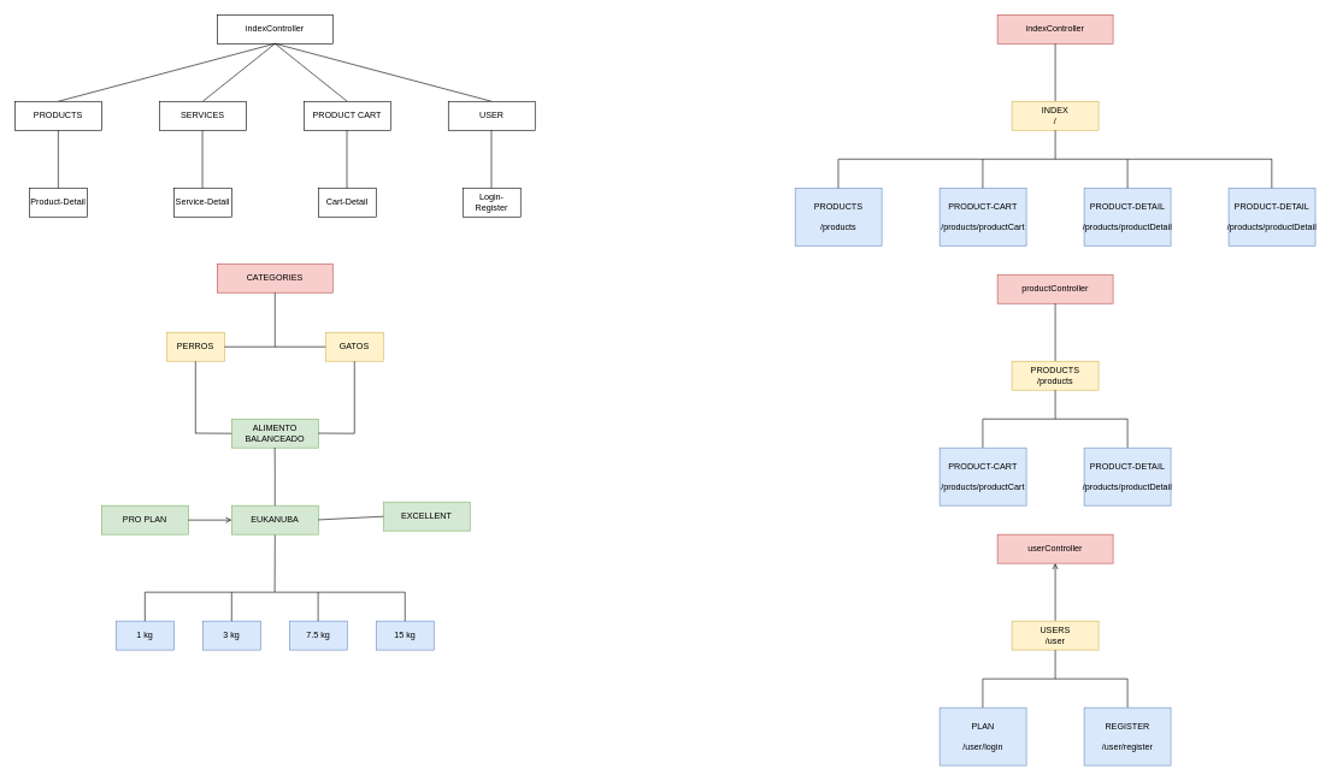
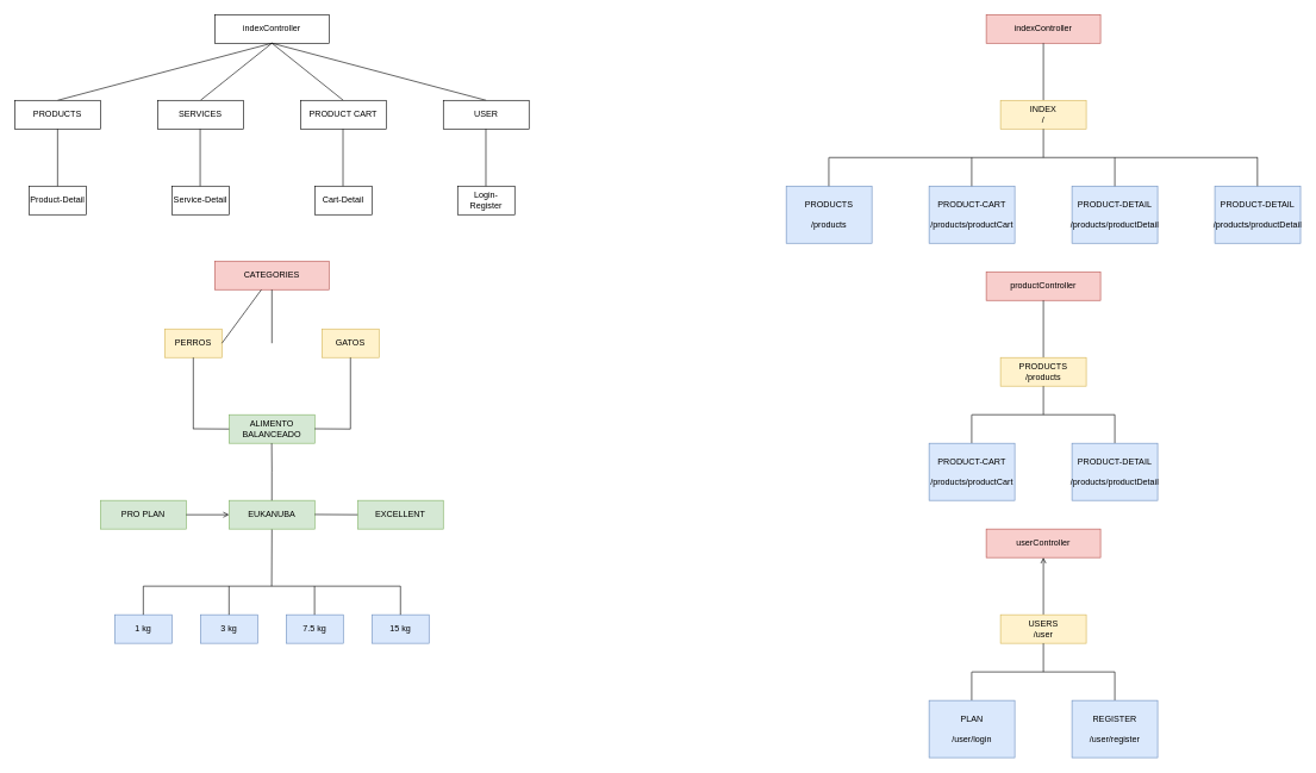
  <mxCell id="0" />
  <mxCell id="1" parent="0" />
  <mxCell id="2" value="indexController" style="rounded=0;whiteSpace=wrap;html=1;" parent="1" vertex="1"><mxGeometry x="300" y="20" width="160" height="40" as="geometry" /></mxCell>
  <mxCell id="3" value="" style="endArrow=none;html=1;rounded=0;exitX=0.5;exitY=0;exitDx=0;exitDy=0;entryX=0.5;entryY=1;entryDx=0;entryDy=0;" parent="1" source="10" target="2" edge="1"><mxGeometry width="50" height="50" relative="1" as="geometry"><mxPoint x="140" y="140" as="sourcePoint" /><mxPoint x="300" y="60" as="targetPoint" /></mxGeometry></mxCell>
  <mxCell id="4" value="" style="endArrow=none;html=1;rounded=0;exitX=0.5;exitY=0;exitDx=0;exitDy=0;entryX=0.5;entryY=1;entryDx=0;entryDy=0;" parent="1" source="7" target="2" edge="1"><mxGeometry width="50" height="50" relative="1" as="geometry"><mxPoint x="300" y="140" as="sourcePoint" /><mxPoint x="310" y="50" as="targetPoint" /></mxGeometry></mxCell>
  <mxCell id="5" value="" style="endArrow=none;html=1;rounded=0;entryX=0.5;entryY=0;entryDx=0;entryDy=0;exitX=0.5;exitY=1;exitDx=0;exitDy=0;" parent="1" source="2" target="9" edge="1"><mxGeometry width="50" height="50" relative="1" as="geometry"><mxPoint x="406" y="90" as="sourcePoint" /><mxPoint x="620" y="140" as="targetPoint" /></mxGeometry></mxCell>
  <mxCell id="6" value="" style="endArrow=none;html=1;rounded=0;entryX=0.5;entryY=0;entryDx=0;entryDy=0;exitX=0.5;exitY=1;exitDx=0;exitDy=0;" parent="1" source="2" target="8" edge="1"><mxGeometry width="50" height="50" relative="1" as="geometry"><mxPoint x="390" y="70" as="sourcePoint" /><mxPoint x="466" y="140" as="targetPoint" /></mxGeometry></mxCell>
  <mxCell id="7" value="SERVICES" style="rounded=0;whiteSpace=wrap;html=1;" parent="1" vertex="1"><mxGeometry x="220" y="140" width="120" height="40" as="geometry" /></mxCell>
  <mxCell id="8" value="PRODUCT CART" style="rounded=0;whiteSpace=wrap;html=1;" parent="1" vertex="1"><mxGeometry x="420" y="140" width="120" height="40" as="geometry" /></mxCell>
  <mxCell id="9" value="USER" style="rounded=0;whiteSpace=wrap;html=1;" parent="1" vertex="1"><mxGeometry x="620" y="140" width="120" height="40" as="geometry" /></mxCell>
  <mxCell id="10" value="PRODUCTS" style="rounded=0;whiteSpace=wrap;html=1;" parent="1" vertex="1"><mxGeometry x="20" y="140" width="120" height="40" as="geometry" /></mxCell>
  <mxCell id="11" value="Service-Detail" style="rounded=0;whiteSpace=wrap;html=1;" parent="1" vertex="1"><mxGeometry x="240" y="260" width="80" height="40" as="geometry" /></mxCell>
  <mxCell id="12" value="Product-Detail" style="rounded=0;whiteSpace=wrap;html=1;" parent="1" vertex="1"><mxGeometry x="40" y="260" width="80" height="40" as="geometry" /></mxCell>
  <mxCell id="13" value="Cart-Detail" style="rounded=0;whiteSpace=wrap;html=1;" parent="1" vertex="1"><mxGeometry x="440" y="260" width="80" height="40" as="geometry" /></mxCell>
  <mxCell id="14" value="Login-Register" style="rounded=0;whiteSpace=wrap;html=1;" parent="1" vertex="1"><mxGeometry x="640" y="260" width="80" height="40" as="geometry" /></mxCell>
  <mxCell id="15" value="" style="endArrow=none;html=1;rounded=0;exitX=0.5;exitY=0;exitDx=0;exitDy=0;entryX=0.5;entryY=1;entryDx=0;entryDy=0;" parent="1" source="12" target="10" edge="1"><mxGeometry width="50" height="50" relative="1" as="geometry"><mxPoint x="30" y="230" as="sourcePoint" /><mxPoint x="80" y="180" as="targetPoint" /></mxGeometry></mxCell>
  <mxCell id="16" value="" style="endArrow=none;html=1;rounded=0;exitX=0.5;exitY=0;exitDx=0;exitDy=0;entryX=0.5;entryY=1;entryDx=0;entryDy=0;" parent="1" edge="1"><mxGeometry width="50" height="50" relative="1" as="geometry"><mxPoint x="279.58" y="260" as="sourcePoint" /><mxPoint x="279.58" y="180" as="targetPoint" /></mxGeometry></mxCell>
  <mxCell id="17" value="" style="endArrow=none;html=1;rounded=0;exitX=0.5;exitY=0;exitDx=0;exitDy=0;entryX=0.5;entryY=1;entryDx=0;entryDy=0;" parent="1" edge="1"><mxGeometry width="50" height="50" relative="1" as="geometry"><mxPoint x="479.58" y="260" as="sourcePoint" /><mxPoint x="479.58" y="180" as="targetPoint" /></mxGeometry></mxCell>
  <mxCell id="18" value="" style="endArrow=none;html=1;rounded=0;exitX=0.5;exitY=0;exitDx=0;exitDy=0;entryX=0.5;entryY=1;entryDx=0;entryDy=0;" parent="1" edge="1"><mxGeometry width="50" height="50" relative="1" as="geometry"><mxPoint x="679.58" y="260" as="sourcePoint" /><mxPoint x="679.58" y="180" as="targetPoint" /></mxGeometry></mxCell>
  <mxCell id="19" value="CATEGORIES" style="rounded=0;whiteSpace=wrap;html=1;fillColor=#f8cecc;strokeColor=#b85450;" parent="1" vertex="1"><mxGeometry x="300" y="365" width="160" height="40" as="geometry" /></mxCell>
  <mxCell id="20" value="" style="endArrow=none;html=1;rounded=0;exitX=0.5;exitY=1;exitDx=0;exitDy=0;" parent="1" source="19" edge="1"><mxGeometry width="50" height="50" relative="1" as="geometry"><mxPoint x="390" y="430" as="sourcePoint" /><mxPoint x="380" y="480" as="targetPoint" /></mxGeometry></mxCell>
  <mxCell id="21" value="PERROS" style="rounded=0;whiteSpace=wrap;html=1;fillColor=#fff2cc;strokeColor=#d6b656;" parent="1" vertex="1"><mxGeometry x="230" y="460" width="80" height="40" as="geometry" /></mxCell>
  <mxCell id="22" value="GATOS" style="rounded=0;whiteSpace=wrap;html=1;fillColor=#fff2cc;strokeColor=#d6b656;" parent="1" vertex="1"><mxGeometry x="450" y="460" width="80" height="40" as="geometry" /></mxCell>
  <mxCell id="23" value="ALIMENTO BALANCEADO" style="rounded=0;whiteSpace=wrap;html=1;fillColor=#d5e8d4;strokeColor=#82b366;" parent="1" vertex="1"><mxGeometry x="320" y="580" width="120" height="40" as="geometry" /></mxCell>
- <mxCell id="24" value="" style="endArrow=none;html=1;rounded=0;exitX=1;exitY=0.5;exitDx=0;exitDy=0;entryX=0;entryY=0.5;entryDx=0;entryDy=0;" parent="1" source="21" target="22" edge="1"><mxGeometry width="50" height="50" relative="1" as="geometry"><mxPoint x="360" y="460" as="sourcePoint" /><mxPoint x="360" y="500" as="targetPoint" /></mxGeometry></mxCell>
+ <mxCell id="24" value="" style="endArrow=none;html=1;rounded=0;exitX=1;exitY=0.5;exitDx=0;exitDy=0;" parent="1" source="21" target="19" edge="1"><mxGeometry width="50" height="50" relative="1" as="geometry"><mxPoint x="360" y="460" as="sourcePoint" /><mxPoint x="360" y="500" as="targetPoint" /></mxGeometry></mxCell>
  <mxCell id="25" value="" style="endArrow=none;html=1;rounded=0;exitX=0.5;exitY=1;exitDx=0;exitDy=0;" parent="1" source="21" edge="1"><mxGeometry width="50" height="50" relative="1" as="geometry"><mxPoint x="260" y="510" as="sourcePoint" /><mxPoint x="270" y="600" as="targetPoint" /></mxGeometry></mxCell>
  <mxCell id="26" value="" style="endArrow=none;html=1;rounded=0;entryX=0.5;entryY=1;entryDx=0;entryDy=0;" parent="1" target="22" edge="1"><mxGeometry width="50" height="50" relative="1" as="geometry"><mxPoint x="490" y="600" as="sourcePoint" /><mxPoint x="390" y="550" as="targetPoint" /></mxGeometry></mxCell>
  <mxCell id="27" value="" style="endArrow=none;html=1;rounded=0;" parent="1" edge="1"><mxGeometry width="50" height="50" relative="1" as="geometry"><mxPoint x="440" y="599.71" as="sourcePoint" /><mxPoint x="490" y="600" as="targetPoint" /></mxGeometry></mxCell>
  <mxCell id="28" value="" style="endArrow=none;html=1;rounded=0;entryX=0;entryY=0.5;entryDx=0;entryDy=0;" parent="1" target="23" edge="1"><mxGeometry width="50" height="50" relative="1" as="geometry"><mxPoint x="270" y="599.71" as="sourcePoint" /><mxPoint x="490" y="599.71" as="targetPoint" /></mxGeometry></mxCell>
  <mxCell id="29" value="" style="endArrow=none;html=1;rounded=0;exitX=0.5;exitY=1;exitDx=0;exitDy=0;" parent="1" edge="1"><mxGeometry width="50" height="50" relative="1" as="geometry"><mxPoint x="379.71" y="620" as="sourcePoint" /><mxPoint x="380" y="660" as="targetPoint" /></mxGeometry></mxCell>
  <mxCell id="30" value="7.5 kg" style="rounded=0;whiteSpace=wrap;html=1;fillColor=#dae8fc;strokeColor=#6c8ebf;" parent="1" vertex="1"><mxGeometry x="400" y="860" width="80" height="40" as="geometry" /></mxCell>
  <mxCell id="31" value="3 kg" style="rounded=0;whiteSpace=wrap;html=1;fillColor=#dae8fc;strokeColor=#6c8ebf;" parent="1" vertex="1"><mxGeometry x="280" y="860" width="80" height="40" as="geometry" /></mxCell>
  <mxCell id="32" value="15 kg" style="rounded=0;whiteSpace=wrap;html=1;fillColor=#dae8fc;strokeColor=#6c8ebf;" parent="1" vertex="1"><mxGeometry x="520" y="860" width="80" height="40" as="geometry" /></mxCell>
  <mxCell id="33" value="" style="endArrow=none;html=1;rounded=0;" parent="1" edge="1"><mxGeometry width="50" height="50" relative="1" as="geometry"><mxPoint x="560" y="860" as="sourcePoint" /><mxPoint x="560" y="820" as="targetPoint" /></mxGeometry></mxCell>
  <mxCell id="34" value="" style="endArrow=none;html=1;rounded=0;entryX=0.5;entryY=1;entryDx=0;entryDy=0;" parent="1" edge="1" target="67"><mxGeometry width="50" height="50" relative="1" as="geometry"><mxPoint x="379.66" y="820" as="sourcePoint" /><mxPoint x="379.66" y="780" as="targetPoint" /></mxGeometry></mxCell>
  <mxCell id="35" value="productController" style="rounded=0;whiteSpace=wrap;html=1;fillColor=#f8cecc;strokeColor=#b85450;" parent="1" vertex="1"><mxGeometry x="1380" y="380" width="160" height="40" as="geometry" /></mxCell>
  <mxCell id="36" value="" style="endArrow=none;html=1;rounded=0;exitX=0.5;exitY=0;exitDx=0;exitDy=0;entryX=0.5;entryY=1;entryDx=0;entryDy=0;" parent="1" source="37" target="35" edge="1"><mxGeometry width="50" height="50" relative="1" as="geometry"><mxPoint x="1220" y="500" as="sourcePoint" /><mxPoint x="1380" y="420" as="targetPoint" /></mxGeometry></mxCell>
  <mxCell id="37" value="PRODUCTS&lt;br&gt;/products" style="rounded=0;whiteSpace=wrap;html=1;fillColor=#fff2cc;strokeColor=#d6b656;" parent="1" vertex="1"><mxGeometry x="1400" y="500" width="120" height="40" as="geometry" /></mxCell>
  <mxCell id="38" value="" style="endArrow=none;html=1;rounded=0;entryX=0.5;entryY=1;entryDx=0;entryDy=0;" parent="1" target="37" edge="1"><mxGeometry width="50" height="50" relative="1" as="geometry"><mxPoint x="1460" y="580" as="sourcePoint" /><mxPoint x="1290" y="550" as="targetPoint" /></mxGeometry></mxCell>
  <mxCell id="39" value="" style="endArrow=none;html=1;rounded=0;exitX=0.5;exitY=0;exitDx=0;exitDy=0;" parent="1" edge="1"><mxGeometry width="50" height="50" relative="1" as="geometry"><mxPoint x="1560" y="620" as="sourcePoint" /><mxPoint x="1560" y="580" as="targetPoint" /></mxGeometry></mxCell>
  <mxCell id="40" value="" style="endArrow=none;html=1;rounded=0;entryX=0.5;entryY=1;entryDx=0;entryDy=0;" parent="1" edge="1"><mxGeometry width="50" height="50" relative="1" as="geometry"><mxPoint x="1359.66" y="620" as="sourcePoint" /><mxPoint x="1359.66" y="580" as="targetPoint" /></mxGeometry></mxCell>
  <mxCell id="41" value="" style="endArrow=none;html=1;rounded=0;" parent="1" edge="1"><mxGeometry width="50" height="50" relative="1" as="geometry"><mxPoint x="1560" y="580" as="sourcePoint" /><mxPoint x="1360" y="580" as="targetPoint" /></mxGeometry></mxCell>
  <mxCell id="42" value="indexController" style="rounded=0;whiteSpace=wrap;html=1;fillColor=#f8cecc;strokeColor=#b85450;" parent="1" vertex="1"><mxGeometry x="1380" y="20" width="160" height="40" as="geometry" /></mxCell>
  <mxCell id="43" value="" style="endArrow=none;html=1;rounded=0;exitX=0.5;exitY=0;exitDx=0;exitDy=0;entryX=0.5;entryY=1;entryDx=0;entryDy=0;" parent="1" source="44" target="42" edge="1"><mxGeometry width="50" height="50" relative="1" as="geometry"><mxPoint x="1220" y="140" as="sourcePoint" /><mxPoint x="1380" y="60" as="targetPoint" /></mxGeometry></mxCell>
  <mxCell id="44" value="INDEX&lt;br&gt;/" style="rounded=0;whiteSpace=wrap;html=1;fillColor=#fff2cc;strokeColor=#d6b656;" parent="1" vertex="1"><mxGeometry x="1400" y="140" width="120" height="40" as="geometry" /></mxCell>
  <mxCell id="45" value="PRODUCT-CART&lt;br&gt;&lt;br&gt;/products/productCart" style="rounded=0;whiteSpace=wrap;html=1;fillColor=#dae8fc;strokeColor=#6c8ebf;" parent="1" vertex="1"><mxGeometry x="1300" y="260" width="120" height="80" as="geometry" /></mxCell>
  <mxCell id="46" value="" style="endArrow=none;html=1;rounded=0;entryX=0.5;entryY=1;entryDx=0;entryDy=0;" parent="1" target="44" edge="1"><mxGeometry width="50" height="50" relative="1" as="geometry"><mxPoint x="1460" y="220" as="sourcePoint" /><mxPoint x="1290" y="190" as="targetPoint" /></mxGeometry></mxCell>
  <mxCell id="47" value="PRODUCT-DETAIL&lt;br&gt;&lt;br&gt;/products/productDetail" style="rounded=0;whiteSpace=wrap;html=1;fillColor=#dae8fc;strokeColor=#6c8ebf;" parent="1" vertex="1"><mxGeometry x="1500" y="260" width="120" height="80" as="geometry" /></mxCell>
  <mxCell id="48" value="" style="endArrow=none;html=1;rounded=0;exitX=0.5;exitY=0;exitDx=0;exitDy=0;" parent="1" source="47" edge="1"><mxGeometry width="50" height="50" relative="1" as="geometry"><mxPoint x="1560" y="230" as="sourcePoint" /><mxPoint x="1560" y="220" as="targetPoint" /></mxGeometry></mxCell>
  <mxCell id="49" value="" style="endArrow=none;html=1;rounded=0;entryX=0.5;entryY=1;entryDx=0;entryDy=0;" parent="1" edge="1"><mxGeometry width="50" height="50" relative="1" as="geometry"><mxPoint x="1359.66" y="260" as="sourcePoint" /><mxPoint x="1359.66" y="220" as="targetPoint" /></mxGeometry></mxCell>
  <mxCell id="50" value="" style="endArrow=none;html=1;rounded=0;" parent="1" edge="1"><mxGeometry width="50" height="50" relative="1" as="geometry"><mxPoint x="1760" y="220" as="sourcePoint" /><mxPoint x="1160" y="220" as="targetPoint" /></mxGeometry></mxCell>
  <mxCell id="51" value="PRODUCTS&lt;br&gt;&lt;br&gt;/products" style="rounded=0;whiteSpace=wrap;html=1;fillColor=#dae8fc;strokeColor=#6c8ebf;" parent="1" vertex="1"><mxGeometry x="1100" y="260" width="120" height="80" as="geometry" /></mxCell>
  <mxCell id="52" value="" style="endArrow=none;html=1;rounded=0;entryX=0.5;entryY=1;entryDx=0;entryDy=0;" parent="1" edge="1"><mxGeometry width="50" height="50" relative="1" as="geometry"><mxPoint x="1159.66" y="260" as="sourcePoint" /><mxPoint x="1159.66" y="220" as="targetPoint" /></mxGeometry></mxCell>
  <mxCell id="53" value="PRODUCT-DETAIL&lt;br&gt;&lt;br&gt;/products/productDetail" style="rounded=0;whiteSpace=wrap;html=1;fillColor=#dae8fc;strokeColor=#6c8ebf;" parent="1" vertex="1"><mxGeometry x="1700" y="260" width="120" height="80" as="geometry" /></mxCell>
  <mxCell id="54" value="" style="endArrow=none;html=1;rounded=0;exitX=0.5;exitY=0;exitDx=0;exitDy=0;" parent="1" edge="1"><mxGeometry width="50" height="50" relative="1" as="geometry"><mxPoint x="1759.66" y="260" as="sourcePoint" /><mxPoint x="1759.66" y="220" as="targetPoint" /></mxGeometry></mxCell>
  <mxCell id="55" value="PRODUCT-CART&lt;br&gt;&lt;br&gt;/products/productCart" style="rounded=0;whiteSpace=wrap;html=1;fillColor=#dae8fc;strokeColor=#6c8ebf;" parent="1" vertex="1"><mxGeometry x="1300" y="620" width="120" height="80" as="geometry" /></mxCell>
  <mxCell id="56" value="PRODUCT-DETAIL&lt;br&gt;&lt;br&gt;/products/productDetail" style="rounded=0;whiteSpace=wrap;html=1;fillColor=#dae8fc;strokeColor=#6c8ebf;" parent="1" vertex="1"><mxGeometry x="1500" y="620" width="120" height="80" as="geometry" /></mxCell>
  <mxCell id="57" value="userController" style="rounded=0;whiteSpace=wrap;html=1;fillColor=#f8cecc;strokeColor=#b85450;" parent="1" vertex="1"><mxGeometry x="1380" y="740" width="160" height="40" as="geometry" /></mxCell>
  <mxCell id="58" value="" style="endArrow=open;html=1;rounded=0;exitX=0.5;exitY=0;exitDx=0;exitDy=0;entryX=0.5;entryY=1;entryDx=0;entryDy=0;" parent="1" source="59" target="57" edge="1"><mxGeometry width="50" height="50" relative="1" as="geometry"><mxPoint x="1220" y="860" as="sourcePoint" /><mxPoint x="1380" y="780" as="targetPoint" /></mxGeometry></mxCell>
  <mxCell id="59" value="USERS&lt;br&gt;/user" style="rounded=0;whiteSpace=wrap;html=1;fillColor=#fff2cc;strokeColor=#d6b656;" parent="1" vertex="1"><mxGeometry x="1400" y="860" width="120" height="40" as="geometry" /></mxCell>
  <mxCell id="60" value="" style="endArrow=none;html=1;rounded=0;entryX=0.5;entryY=1;entryDx=0;entryDy=0;" parent="1" target="59" edge="1"><mxGeometry width="50" height="50" relative="1" as="geometry"><mxPoint x="1460" y="940" as="sourcePoint" /><mxPoint x="1290" y="910" as="targetPoint" /></mxGeometry></mxCell>
  <mxCell id="61" value="" style="endArrow=none;html=1;rounded=0;exitX=0.5;exitY=0;exitDx=0;exitDy=0;" parent="1" edge="1"><mxGeometry width="50" height="50" relative="1" as="geometry"><mxPoint x="1560" y="980" as="sourcePoint" /><mxPoint x="1560" y="940" as="targetPoint" /></mxGeometry></mxCell>
  <mxCell id="62" value="" style="endArrow=none;html=1;rounded=0;entryX=0.5;entryY=1;entryDx=0;entryDy=0;" parent="1" edge="1"><mxGeometry width="50" height="50" relative="1" as="geometry"><mxPoint x="1359.66" y="980" as="sourcePoint" /><mxPoint x="1359.66" y="940" as="targetPoint" /></mxGeometry></mxCell>
  <mxCell id="63" value="" style="endArrow=none;html=1;rounded=0;" parent="1" edge="1"><mxGeometry width="50" height="50" relative="1" as="geometry"><mxPoint x="1560" y="940" as="sourcePoint" /><mxPoint x="1360" y="940" as="targetPoint" /></mxGeometry></mxCell>
  <mxCell id="64" value="PLAN&lt;br&gt;&lt;br&gt;/user/login" style="rounded=0;whiteSpace=wrap;html=1;fillColor=#dae8fc;strokeColor=#6c8ebf;" parent="1" vertex="1"><mxGeometry x="1300" y="980" width="120" height="80" as="geometry" /></mxCell>
  <mxCell id="65" value="REGISTER&lt;br&gt;&lt;br&gt;/user/register" style="rounded=0;whiteSpace=wrap;html=1;fillColor=#dae8fc;strokeColor=#6c8ebf;" parent="1" vertex="1"><mxGeometry x="1500" y="980" width="120" height="80" as="geometry" /></mxCell>
  <mxCell id="66" value="PRO PLAN" style="rounded=0;whiteSpace=wrap;html=1;fillColor=#d5e8d4;strokeColor=#82b366;" vertex="1" parent="1"><mxGeometry x="140" y="700" width="120" height="40" as="geometry" /></mxCell>
  <mxCell id="67" value="EUKANUBA" style="rounded=0;whiteSpace=wrap;html=1;fillColor=#d5e8d4;strokeColor=#82b366;" vertex="1" parent="1"><mxGeometry x="320" y="700" width="120" height="40" as="geometry" /></mxCell>
- <mxCell id="68" value="EXCELLENT" style="rounded=0;whiteSpace=wrap;html=1;fillColor=#d5e8d4;strokeColor=#82b366;" vertex="1" parent="1"><mxGeometry x="530" y="695" width="120" height="40" as="geometry" /></mxCell>
+ <mxCell id="68" value="EXCELLENT" style="rounded=0;whiteSpace=wrap;html=1;fillColor=#d5e8d4;strokeColor=#82b366;" vertex="1" parent="1"><mxGeometry x="500" y="700" width="120" height="40" as="geometry" /></mxCell>
  <mxCell id="69" value="" style="endArrow=none;html=1;rounded=0;" edge="1" parent="1"><mxGeometry width="50" height="50" relative="1" as="geometry"><mxPoint x="379.92" y="700" as="sourcePoint" /><mxPoint x="379.92" y="660" as="targetPoint" /></mxGeometry></mxCell>
  <mxCell id="70" value="" style="endArrow=open;html=1;rounded=0;entryX=0;entryY=0.5;entryDx=0;entryDy=0;exitX=1;exitY=0.5;exitDx=0;exitDy=0;" edge="1" parent="1" source="66" target="67"><mxGeometry width="50" height="50" relative="1" as="geometry"><mxPoint x="280" y="750" as="sourcePoint" /><mxPoint x="280" y="710" as="targetPoint" /></mxGeometry></mxCell>
  <mxCell id="71" value="" style="endArrow=none;html=1;rounded=0;" edge="1" parent="1"><mxGeometry width="50" height="50" relative="1" as="geometry"><mxPoint x="200" y="820" as="sourcePoint" /><mxPoint x="560" y="820" as="targetPoint" /></mxGeometry></mxCell>
  <mxCell id="72" value="" style="endArrow=none;html=1;rounded=0;" edge="1" parent="1"><mxGeometry width="50" height="50" relative="1" as="geometry"><mxPoint x="439.71" y="860" as="sourcePoint" /><mxPoint x="439.71" y="820" as="targetPoint" /></mxGeometry></mxCell>
  <mxCell id="73" value="" style="endArrow=none;html=1;rounded=0;" edge="1" parent="1"><mxGeometry width="50" height="50" relative="1" as="geometry"><mxPoint x="320" y="860" as="sourcePoint" /><mxPoint x="320" y="820" as="targetPoint" /></mxGeometry></mxCell>
  <mxCell id="74" value="1 kg" style="rounded=0;whiteSpace=wrap;html=1;fillColor=#dae8fc;strokeColor=#6c8ebf;" vertex="1" parent="1"><mxGeometry x="160" y="860" width="80" height="40" as="geometry" /></mxCell>
  <mxCell id="75" value="" style="endArrow=none;html=1;rounded=0;" edge="1" parent="1"><mxGeometry width="50" height="50" relative="1" as="geometry"><mxPoint x="200" y="860" as="sourcePoint" /><mxPoint x="200" y="820" as="targetPoint" /></mxGeometry></mxCell>
  <mxCell id="76" value="" style="endArrow=none;html=1;rounded=0;entryX=0;entryY=0.5;entryDx=0;entryDy=0;" edge="1" parent="1" target="68"><mxGeometry width="50" height="50" relative="1" as="geometry"><mxPoint x="440" y="719.66" as="sourcePoint" /><mxPoint x="490" y="719.95" as="targetPoint" /></mxGeometry></mxCell>
